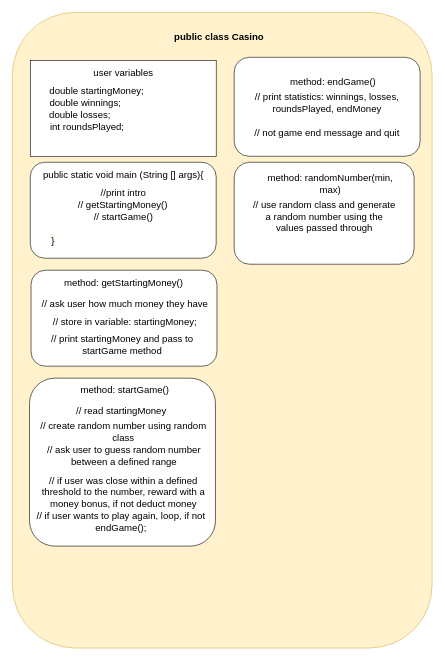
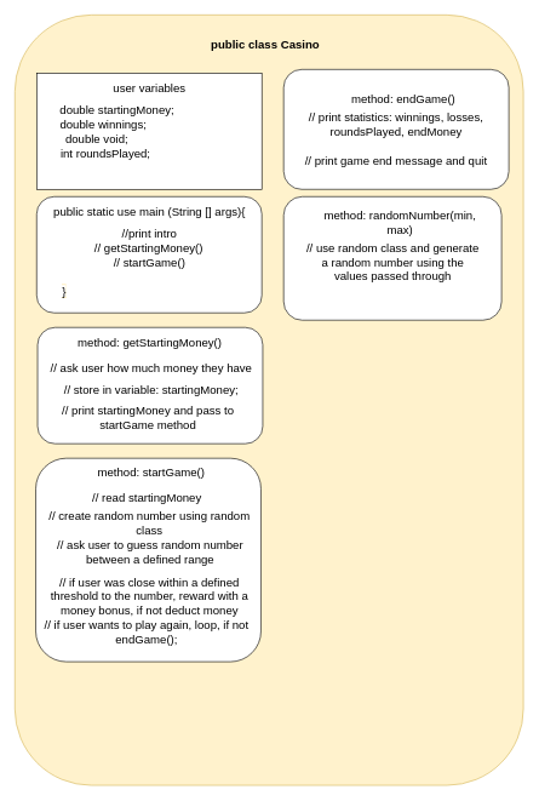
  <mxCell id="0" />
  <mxCell id="1" parent="0" />
  <mxCell id="2" value="" style="rounded=1;whiteSpace=wrap;html=1;labelBackgroundColor=#FFE599;fillColor=#fff2cc;strokeColor=#d6b656;" vertex="1" parent="1"><mxGeometry x="20" y="20" width="700" height="1060" as="geometry" /></mxCell>
  <mxCell id="3" value="public class Casino" style="text;html=1;strokeColor=none;fillColor=none;align=center;verticalAlign=middle;whiteSpace=wrap;rounded=0;fontSize=16;fontStyle=1" vertex="1" parent="1"><mxGeometry x="250" y="40" width="230" height="40" as="geometry" /></mxCell>
  <mxCell id="4" value="" style="rounded=0;whiteSpace=wrap;html=1;labelBackgroundColor=#ffffff;fontSize=16;" vertex="1" parent="1"><mxGeometry x="50" y="100" width="310" height="160" as="geometry" /></mxCell>
  <mxCell id="5" value="user variables" style="text;html=1;strokeColor=none;fillColor=none;align=center;verticalAlign=middle;whiteSpace=wrap;rounded=0;labelBackgroundColor=#ffffff;fontSize=16;" vertex="1" parent="1"><mxGeometry x="127.5" y="110" width="155" height="20" as="geometry" /></mxCell>
  <mxCell id="6" value="double startingMoney;" style="text;html=1;strokeColor=none;fillColor=none;align=center;verticalAlign=middle;whiteSpace=wrap;rounded=0;labelBackgroundColor=#ffffff;fontSize=16;" vertex="1" parent="1"><mxGeometry x="81" y="140" width="160" height="20" as="geometry" /></mxCell>
  <mxCell id="7" value="double winnings;" style="text;html=1;strokeColor=none;fillColor=none;align=center;verticalAlign=middle;whiteSpace=wrap;rounded=0;labelBackgroundColor=#ffffff;fontSize=16;" vertex="1" parent="1"><mxGeometry x="77" y="160" width="130" height="20" as="geometry" /></mxCell>
- <mxCell id="8" value="double losses;" style="text;html=1;strokeColor=none;fillColor=none;align=center;verticalAlign=middle;whiteSpace=wrap;rounded=0;labelBackgroundColor=#ffffff;fontSize=16;" vertex="1" parent="1"><mxGeometry x="68" y="180" width="130" height="20" as="geometry" /></mxCell>
+ <mxCell id="8" value="double void;" style="text;html=1;strokeColor=none;fillColor=none;align=center;verticalAlign=middle;whiteSpace=wrap;rounded=0;labelBackgroundColor=#ffffff;fontSize=16;" vertex="1" parent="1"><mxGeometry x="68" y="180" width="130" height="20" as="geometry" /></mxCell>
  <mxCell id="9" value="int roundsPlayed;" style="text;html=1;strokeColor=none;fillColor=none;align=center;verticalAlign=middle;whiteSpace=wrap;rounded=0;labelBackgroundColor=#ffffff;fontSize=16;rotation=0;" vertex="1" parent="1"><mxGeometry x="80" y="200" width="130" height="20" as="geometry" /></mxCell>
  <mxCell id="10" style="edgeStyle=orthogonalEdgeStyle;rounded=0;orthogonalLoop=1;jettySize=auto;html=1;exitX=0.5;exitY=1;exitDx=0;exitDy=0;fontSize=16;" edge="1" parent="1" source="9" target="9"><mxGeometry relative="1" as="geometry" /></mxCell>
  <mxCell id="11" value="" style="rounded=1;whiteSpace=wrap;html=1;labelBackgroundColor=#FFE599;fontSize=16;" vertex="1" parent="1"><mxGeometry x="50" y="270" width="310" height="160" as="geometry" /></mxCell>
- <mxCell id="12" value="public static void main (String [] args){" style="text;html=1;strokeColor=none;fillColor=none;align=center;verticalAlign=middle;whiteSpace=wrap;rounded=0;labelBackgroundColor=#ffffff;fontSize=16;" vertex="1" parent="1"><mxGeometry x="48.75" y="280" width="312.5" height="20" as="geometry" /></mxCell>
+ <mxCell id="12" value="public static use main (String [] args){" style="text;html=1;strokeColor=none;fillColor=none;align=center;verticalAlign=middle;whiteSpace=wrap;rounded=0;labelBackgroundColor=#ffffff;fontSize=16;" vertex="1" parent="1"><mxGeometry x="48.75" y="280" width="312.5" height="20" as="geometry" /></mxCell>
  <mxCell id="13" value="//print intro" style="text;html=1;strokeColor=none;fillColor=none;align=center;verticalAlign=middle;whiteSpace=wrap;rounded=0;labelBackgroundColor=#ffffff;fontSize=16;" vertex="1" parent="1"><mxGeometry x="48.75" y="310" width="312.5" height="20" as="geometry" /></mxCell>
  <mxCell id="14" value="// startGame()" style="text;html=1;strokeColor=none;fillColor=none;align=center;verticalAlign=middle;whiteSpace=wrap;rounded=0;labelBackgroundColor=#ffffff;fontSize=16;" vertex="1" parent="1"><mxGeometry x="48.75" y="350" width="312.5" height="20" as="geometry" /></mxCell>
  <mxCell id="15" value="// getStartingMoney()" style="text;html=1;strokeColor=none;fillColor=none;align=center;verticalAlign=middle;whiteSpace=wrap;rounded=0;labelBackgroundColor=#ffffff;fontSize=16;" vertex="1" parent="1"><mxGeometry x="47.5" y="330" width="312.5" height="20" as="geometry" /></mxCell>
  <mxCell id="16" value="&lt;span style=&quot;background-color: rgb(255 , 255 , 255)&quot;&gt;}&lt;/span&gt;" style="text;html=1;strokeColor=none;fillColor=none;align=center;verticalAlign=middle;whiteSpace=wrap;rounded=0;labelBackgroundColor=#FFE599;fontSize=16;" vertex="1" parent="1"><mxGeometry x="68" y="390" width="40" height="20" as="geometry" /></mxCell>
  <mxCell id="17" value="" style="rounded=1;whiteSpace=wrap;html=1;labelBackgroundColor=#FFE599;fontSize=16;" vertex="1" parent="1"><mxGeometry x="51.25" y="450" width="310" height="160" as="geometry" /></mxCell>
  <mxCell id="18" value="method: getStartingMoney()" style="text;html=1;strokeColor=none;fillColor=none;align=center;verticalAlign=middle;whiteSpace=wrap;rounded=0;labelBackgroundColor=none;fontSize=16;" vertex="1" parent="1"><mxGeometry x="66.25" y="460" width="280" height="20" as="geometry" /></mxCell>
  <mxCell id="19" value="// ask user how much money they have" style="text;html=1;strokeColor=none;fillColor=none;align=center;verticalAlign=middle;whiteSpace=wrap;rounded=0;labelBackgroundColor=none;fontSize=16;" vertex="1" parent="1"><mxGeometry x="48.75" y="490" width="318" height="30" as="geometry" /></mxCell>
  <mxCell id="20" value="// store in variable: startingMoney;" style="text;html=1;strokeColor=none;fillColor=none;align=center;verticalAlign=middle;whiteSpace=wrap;rounded=0;labelBackgroundColor=none;fontSize=16;" vertex="1" parent="1"><mxGeometry x="48.75" y="520" width="318" height="30" as="geometry" /></mxCell>
  <mxCell id="21" value="// print startingMoney and pass to startGame method" style="text;html=1;strokeColor=none;fillColor=none;align=center;verticalAlign=middle;whiteSpace=wrap;rounded=0;labelBackgroundColor=none;fontSize=16;" vertex="1" parent="1"><mxGeometry x="59.5" y="560" width="286.75" height="30" as="geometry" /></mxCell>
  <mxCell id="22" value="" style="rounded=1;whiteSpace=wrap;html=1;labelBackgroundColor=#FFE599;fontSize=16;" vertex="1" parent="1"><mxGeometry x="48.75" y="630" width="310" height="280" as="geometry" /></mxCell>
  <mxCell id="23" value="method: startGame()" style="text;html=1;strokeColor=none;fillColor=none;align=center;verticalAlign=middle;whiteSpace=wrap;rounded=0;labelBackgroundColor=none;fontSize=16;" vertex="1" parent="1"><mxGeometry x="110.88" y="630" width="193.75" height="40" as="geometry" /></mxCell>
  <mxCell id="24" value="// read startingMoney" style="text;html=1;strokeColor=none;fillColor=none;align=center;verticalAlign=middle;whiteSpace=wrap;rounded=0;labelBackgroundColor=none;fontSize=16;" vertex="1" parent="1"><mxGeometry x="43.25" y="670" width="318" height="30" as="geometry" /></mxCell>
  <mxCell id="25" value="// ask user to guess random number between a defined range" style="text;html=1;strokeColor=none;fillColor=none;align=center;verticalAlign=middle;whiteSpace=wrap;rounded=0;labelBackgroundColor=none;fontSize=16;" vertex="1" parent="1"><mxGeometry x="56.87" y="750" width="298.75" height="20" as="geometry" /></mxCell>
  <mxCell id="26" value="// create random number using random class" style="text;html=1;strokeColor=none;fillColor=none;align=center;verticalAlign=middle;whiteSpace=wrap;rounded=0;labelBackgroundColor=none;fontSize=16;" vertex="1" parent="1"><mxGeometry x="55.63" y="710" width="298.75" height="20" as="geometry" /></mxCell>
  <mxCell id="27" value="// if user was close within a defined threshold to the number, reward with a money bonus, if not deduct money" style="text;html=1;strokeColor=none;fillColor=none;align=center;verticalAlign=middle;whiteSpace=wrap;rounded=0;labelBackgroundColor=none;fontSize=16;" vertex="1" parent="1"><mxGeometry x="55.63" y="810" width="298.75" height="20" as="geometry" /></mxCell>
  <mxCell id="28" value="// if user wants to play again, loop, if not endGame();" style="text;html=1;strokeColor=none;fillColor=none;align=center;verticalAlign=middle;whiteSpace=wrap;rounded=0;labelBackgroundColor=none;fontSize=16;" vertex="1" parent="1"><mxGeometry x="52.25" y="860" width="298.75" height="20" as="geometry" /></mxCell>
  <mxCell id="29" value="" style="rounded=1;whiteSpace=wrap;html=1;labelBackgroundColor=#FFE599;fontSize=16;" vertex="1" parent="1"><mxGeometry x="390" y="95" width="310" height="165" as="geometry" /></mxCell>
  <mxCell id="30" value="method: endGame()" style="text;html=1;strokeColor=none;fillColor=none;align=center;verticalAlign=middle;whiteSpace=wrap;rounded=0;labelBackgroundColor=none;fontSize=16;" vertex="1" parent="1"><mxGeometry x="415" y="125" width="280" height="20" as="geometry" /></mxCell>
  <mxCell id="31" value="// print statistics: winnings, losses, roundsPlayed, endMoney" style="text;html=1;strokeColor=none;fillColor=none;align=center;verticalAlign=middle;whiteSpace=wrap;rounded=0;labelBackgroundColor=none;fontSize=16;" vertex="1" parent="1"><mxGeometry x="405" y="160" width="280" height="20" as="geometry" /></mxCell>
- <mxCell id="32" value="// not game end message and quit" style="text;html=1;strokeColor=none;fillColor=none;align=center;verticalAlign=middle;whiteSpace=wrap;rounded=0;labelBackgroundColor=none;fontSize=16;" vertex="1" parent="1"><mxGeometry x="405" y="210" width="280" height="20" as="geometry" /></mxCell>
+ <mxCell id="32" value="// print game end message and quit" style="text;html=1;strokeColor=none;fillColor=none;align=center;verticalAlign=middle;whiteSpace=wrap;rounded=0;labelBackgroundColor=none;fontSize=16;" vertex="1" parent="1"><mxGeometry x="405" y="210" width="280" height="20" as="geometry" /></mxCell>
  <mxCell id="33" value="" style="rounded=1;whiteSpace=wrap;html=1;labelBackgroundColor=none;fontSize=16;" vertex="1" parent="1"><mxGeometry x="390" y="270" width="300" height="170" as="geometry" /></mxCell>
  <mxCell id="34" value="method: randomNumber(min, max)" style="text;html=1;strokeColor=none;fillColor=none;align=center;verticalAlign=middle;whiteSpace=wrap;rounded=0;labelBackgroundColor=none;fontSize=16;" vertex="1" parent="1"><mxGeometry x="427.5" y="290" width="245" height="30" as="geometry" /></mxCell>
  <mxCell id="35" value="// use random class and generate a random number using the values passed through" style="text;html=1;strokeColor=none;fillColor=none;align=center;verticalAlign=middle;whiteSpace=wrap;rounded=0;labelBackgroundColor=none;fontSize=16;" vertex="1" parent="1"><mxGeometry x="417.5" y="345" width="245" height="30" as="geometry" /></mxCell>
